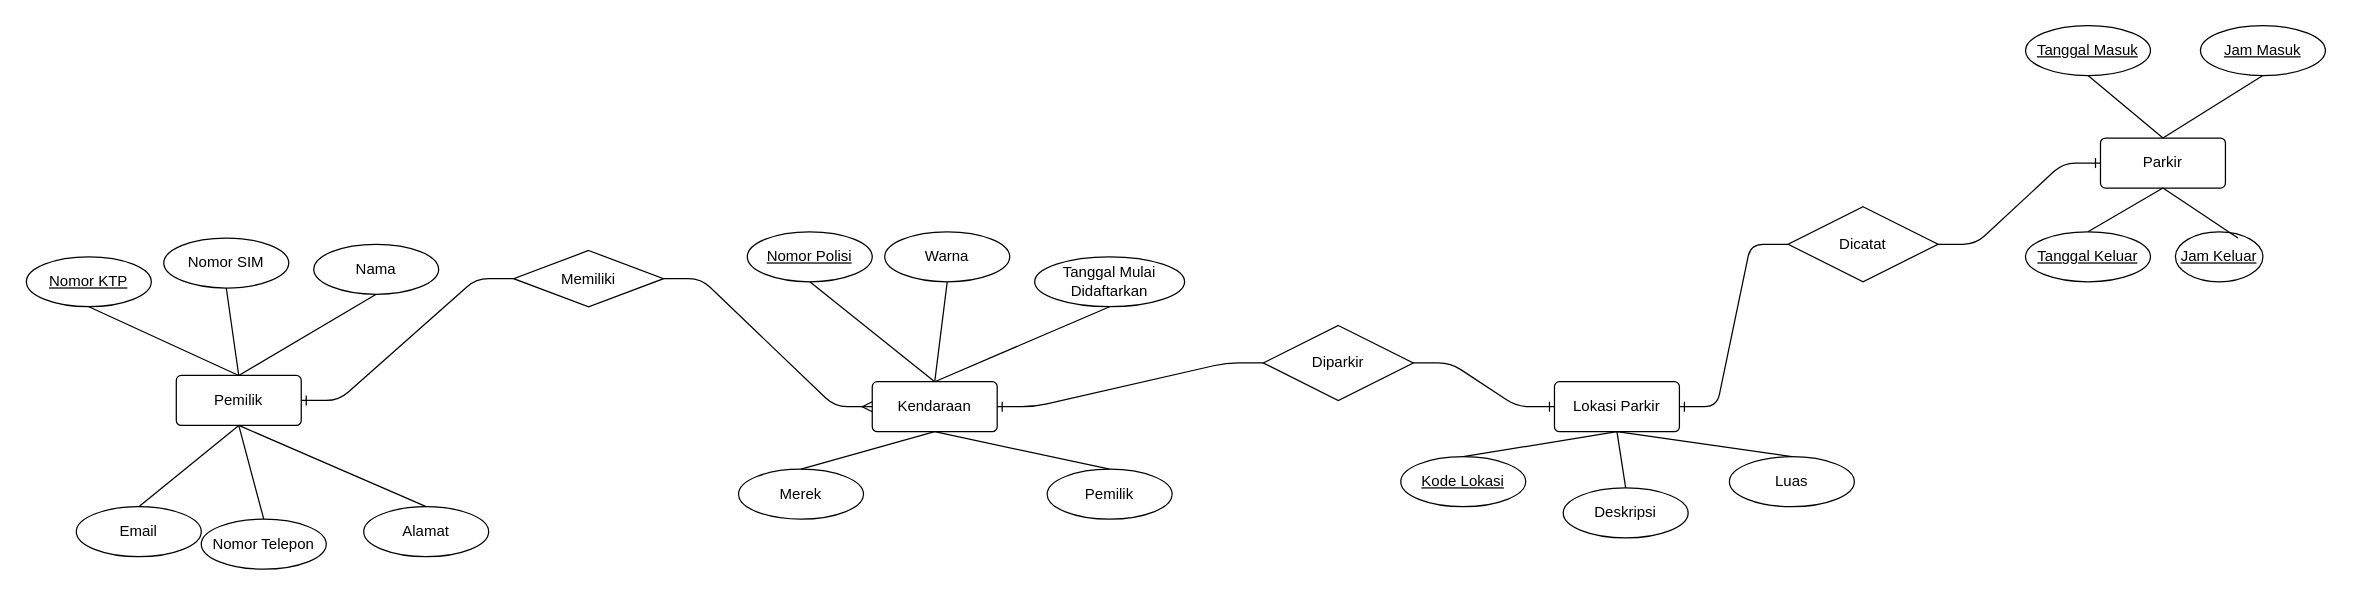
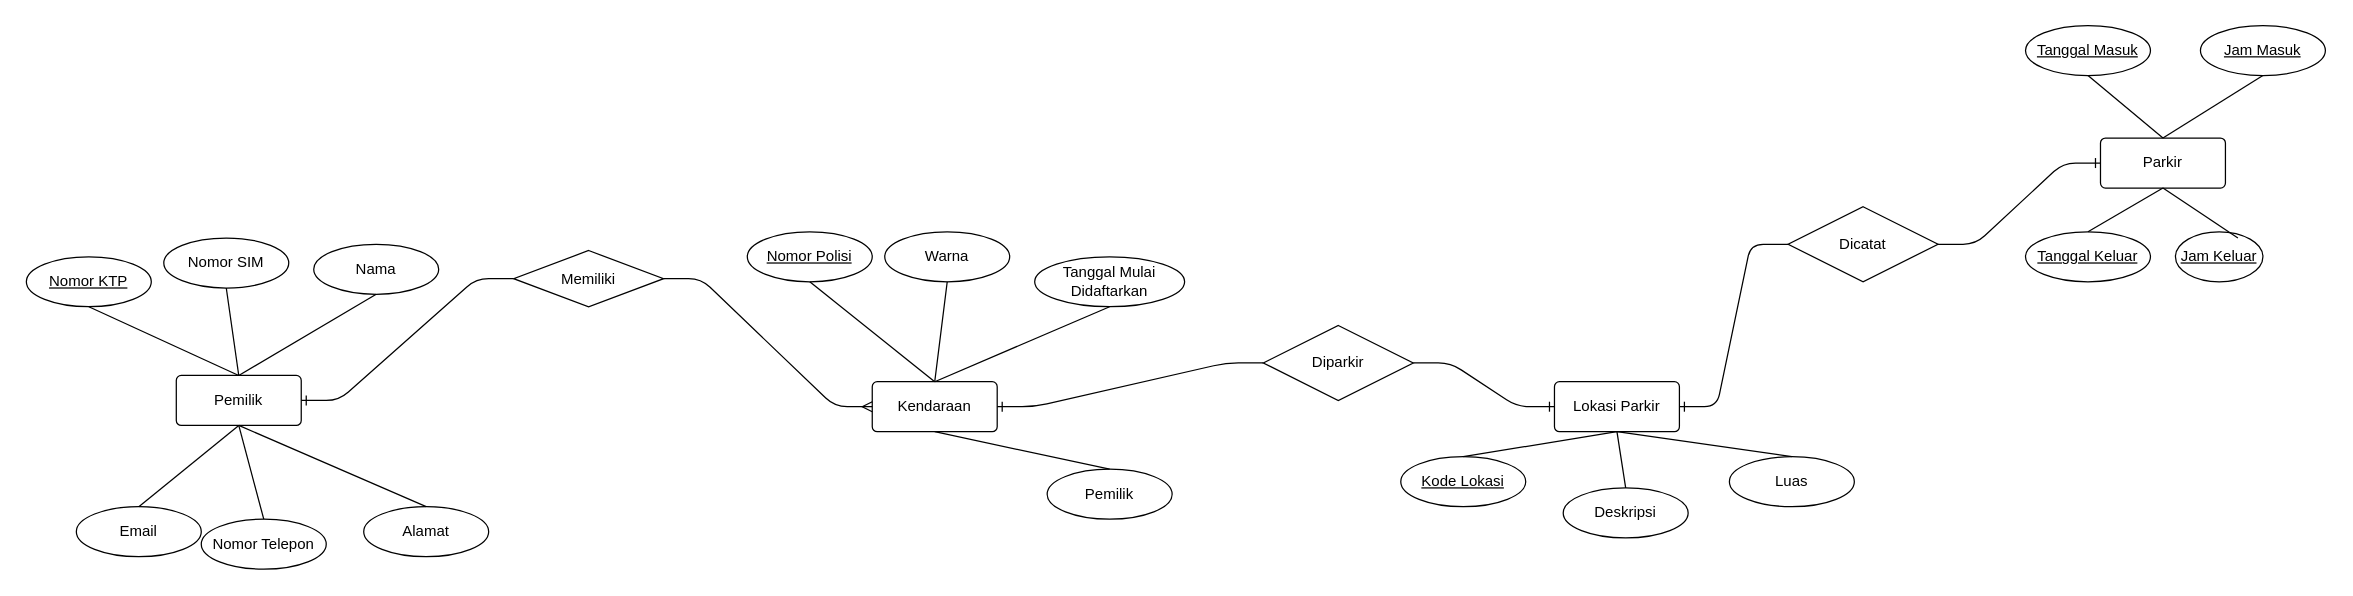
  <mxCell id="0" />
  <mxCell id="1" parent="0" />
  <mxCell id="2" value="" style="group" vertex="1" connectable="0" parent="1"><mxGeometry x="20" y="20" width="1840" height="435" as="geometry" /></mxCell>
  <mxCell id="3" value="Lokasi Parkir" style="rounded=1;arcSize=10;whiteSpace=wrap;html=1;align=center;" vertex="1" parent="2"><mxGeometry x="1223" y="285" width="100" height="40" as="geometry" /></mxCell>
  <mxCell id="4" value="&lt;u&gt;Kode Lokasi&lt;/u&gt;" style="ellipse;whiteSpace=wrap;html=1;align=center;" vertex="1" parent="2"><mxGeometry x="1100" y="345" width="100" height="40" as="geometry" /></mxCell>
  <mxCell id="5" value="Deskripsi" style="ellipse;whiteSpace=wrap;html=1;align=center;" vertex="1" parent="2"><mxGeometry x="1230" y="370" width="100" height="40" as="geometry" /></mxCell>
  <mxCell id="6" value="Luas" style="ellipse;whiteSpace=wrap;html=1;align=center;" vertex="1" parent="2"><mxGeometry x="1363" y="345" width="100" height="40" as="geometry" /></mxCell>
  <mxCell id="7" value="" style="endArrow=none;html=1;exitX=0.5;exitY=1;exitDx=0;exitDy=0;entryX=0.5;entryY=0;entryDx=0;entryDy=0;" edge="1" parent="2" source="3" target="4"><mxGeometry width="50" height="50" relative="1" as="geometry"><mxPoint x="1123" y="315" as="sourcePoint" /><mxPoint x="1173" y="265" as="targetPoint" /></mxGeometry></mxCell>
  <mxCell id="8" value="" style="endArrow=none;html=1;exitX=0.5;exitY=1;exitDx=0;exitDy=0;entryX=0.5;entryY=0;entryDx=0;entryDy=0;" edge="1" parent="2" source="3" target="5"><mxGeometry width="50" height="50" relative="1" as="geometry"><mxPoint x="1283" y="265" as="sourcePoint" /><mxPoint x="1290" y="355" as="targetPoint" /></mxGeometry></mxCell>
  <mxCell id="9" value="" style="endArrow=none;html=1;entryX=0.5;entryY=0;entryDx=0;entryDy=0;exitX=0.5;exitY=1;exitDx=0;exitDy=0;" edge="1" parent="2" source="3" target="6"><mxGeometry width="50" height="50" relative="1" as="geometry"><mxPoint x="1273" y="255" as="sourcePoint" /><mxPoint x="1313" y="215" as="targetPoint" /></mxGeometry></mxCell>
  <mxCell id="10" value="Kendaraan" style="rounded=1;arcSize=10;whiteSpace=wrap;html=1;align=center;" vertex="1" parent="2"><mxGeometry x="677" y="285" width="100" height="40" as="geometry" /></mxCell>
  <mxCell id="11" value="&lt;u&gt;Nomor Polisi&lt;/u&gt;" style="ellipse;whiteSpace=wrap;html=1;align=center;" vertex="1" parent="2"><mxGeometry x="577" y="165" width="100" height="40" as="geometry" /></mxCell>
  <mxCell id="12" value="Warna" style="ellipse;whiteSpace=wrap;html=1;align=center;" vertex="1" parent="2"><mxGeometry x="687" y="165" width="100" height="40" as="geometry" /></mxCell>
- <mxCell id="13" value="Merek" style="ellipse;whiteSpace=wrap;html=1;align=center;" vertex="1" parent="2"><mxGeometry x="570" y="355" width="100" height="40" as="geometry" /></mxCell>
  <mxCell id="14" value="Tanggal Mulai Didaftarkan" style="ellipse;whiteSpace=wrap;html=1;align=center;" vertex="1" parent="2"><mxGeometry x="807" y="185" width="120" height="40" as="geometry" /></mxCell>
  <mxCell id="15" value="Pemilik" style="ellipse;whiteSpace=wrap;html=1;align=center;" vertex="1" parent="2"><mxGeometry x="817" y="355" width="100" height="40" as="geometry" /></mxCell>
  <mxCell id="16" value="" style="endArrow=none;html=1;exitX=0.5;exitY=0;exitDx=0;exitDy=0;entryX=0.5;entryY=1;entryDx=0;entryDy=0;" edge="1" parent="2" source="10" target="11"><mxGeometry width="50" height="50" relative="1" as="geometry"><mxPoint x="757" y="255" as="sourcePoint" /><mxPoint x="647" y="205" as="targetPoint" /></mxGeometry></mxCell>
  <mxCell id="17" value="" style="endArrow=none;html=1;entryX=0.5;entryY=1;entryDx=0;entryDy=0;exitX=0.5;exitY=0;exitDx=0;exitDy=0;" edge="1" parent="2" source="10" target="12"><mxGeometry width="50" height="50" relative="1" as="geometry"><mxPoint x="747" y="255" as="sourcePoint" /><mxPoint x="617" y="215" as="targetPoint" /></mxGeometry></mxCell>
- <mxCell id="18" value="" style="endArrow=none;html=1;entryX=0.5;entryY=0;entryDx=0;entryDy=0;exitX=0.5;exitY=1;exitDx=0;exitDy=0;" edge="1" parent="2" source="10" target="13"><mxGeometry width="50" height="50" relative="1" as="geometry"><mxPoint x="757" y="265" as="sourcePoint" /><mxPoint x="737" y="215" as="targetPoint" /></mxGeometry></mxCell>
  <mxCell id="19" value="" style="endArrow=none;html=1;entryX=0.5;entryY=1;entryDx=0;entryDy=0;exitX=0.5;exitY=0;exitDx=0;exitDy=0;" edge="1" parent="2" source="10" target="14"><mxGeometry width="50" height="50" relative="1" as="geometry"><mxPoint x="757" y="265" as="sourcePoint" /><mxPoint x="857" y="215" as="targetPoint" /></mxGeometry></mxCell>
  <mxCell id="20" value="" style="endArrow=none;html=1;entryX=0.5;entryY=0;entryDx=0;entryDy=0;" edge="1" parent="2" target="15"><mxGeometry width="50" height="50" relative="1" as="geometry"><mxPoint x="727" y="325" as="sourcePoint" /><mxPoint x="987" y="215" as="targetPoint" /></mxGeometry></mxCell>
  <mxCell id="21" value="Pemilik" style="rounded=1;arcSize=10;whiteSpace=wrap;html=1;align=center;" vertex="1" parent="2"><mxGeometry x="120" y="280" width="100" height="40" as="geometry" /></mxCell>
  <mxCell id="22" value="&lt;u&gt;Nomor KTP&lt;/u&gt;" style="ellipse;whiteSpace=wrap;html=1;align=center;" vertex="1" parent="2"><mxGeometry y="185" width="100" height="40" as="geometry" /></mxCell>
  <mxCell id="23" value="Nomor SIM" style="ellipse;whiteSpace=wrap;html=1;align=center;" vertex="1" parent="2"><mxGeometry x="110" y="170" width="100" height="40" as="geometry" /></mxCell>
  <mxCell id="24" value="Nama" style="ellipse;whiteSpace=wrap;html=1;align=center;" vertex="1" parent="2"><mxGeometry x="230" y="175" width="100" height="40" as="geometry" /></mxCell>
  <mxCell id="25" value="Alamat" style="ellipse;whiteSpace=wrap;html=1;align=center;" vertex="1" parent="2"><mxGeometry x="270" y="385" width="100" height="40" as="geometry" /></mxCell>
  <mxCell id="26" value="Nomor Telepon" style="ellipse;whiteSpace=wrap;html=1;align=center;" vertex="1" parent="2"><mxGeometry x="140" y="395" width="100" height="40" as="geometry" /></mxCell>
  <mxCell id="27" value="Email" style="ellipse;whiteSpace=wrap;html=1;align=center;" vertex="1" parent="2"><mxGeometry x="40" y="385" width="100" height="40" as="geometry" /></mxCell>
  <mxCell id="28" value="" style="endArrow=none;html=1;exitX=0.5;exitY=0;exitDx=0;exitDy=0;entryX=0.5;entryY=1;entryDx=0;entryDy=0;" edge="1" parent="2" source="21" target="22"><mxGeometry width="50" height="50" relative="1" as="geometry"><mxPoint x="170" y="220" as="sourcePoint" /><mxPoint x="70" y="140" as="targetPoint" /></mxGeometry></mxCell>
  <mxCell id="29" value="" style="endArrow=none;html=1;entryX=0.5;entryY=1;entryDx=0;entryDy=0;exitX=0.5;exitY=0;exitDx=0;exitDy=0;" edge="1" parent="2" source="21" target="23"><mxGeometry width="50" height="50" relative="1" as="geometry"><mxPoint x="190" y="260" as="sourcePoint" /><mxPoint x="20" y="260" as="targetPoint" /></mxGeometry></mxCell>
  <mxCell id="30" value="" style="endArrow=none;html=1;entryX=0.5;entryY=1;entryDx=0;entryDy=0;" edge="1" parent="2" target="24"><mxGeometry width="50" height="50" relative="1" as="geometry"><mxPoint x="170" y="280" as="sourcePoint" /><mxPoint x="100" y="195" as="targetPoint" /></mxGeometry></mxCell>
  <mxCell id="31" value="" style="endArrow=none;html=1;entryX=0.5;entryY=0;entryDx=0;entryDy=0;exitX=0.5;exitY=1;exitDx=0;exitDy=0;" edge="1" parent="2" source="21" target="25"><mxGeometry width="50" height="50" relative="1" as="geometry"><mxPoint x="200" y="270" as="sourcePoint" /><mxPoint x="210" y="175" as="targetPoint" /></mxGeometry></mxCell>
  <mxCell id="32" value="" style="endArrow=none;html=1;entryX=0.5;entryY=0;entryDx=0;entryDy=0;exitX=0.5;exitY=1;exitDx=0;exitDy=0;" edge="1" parent="2" source="21" target="26"><mxGeometry width="50" height="50" relative="1" as="geometry"><mxPoint x="170" y="315" as="sourcePoint" /><mxPoint x="320" y="210" as="targetPoint" /></mxGeometry></mxCell>
  <mxCell id="33" value="" style="endArrow=none;html=1;entryX=0.5;entryY=0;entryDx=0;entryDy=0;exitX=0.5;exitY=1;exitDx=0;exitDy=0;" edge="1" parent="2" source="21" target="27"><mxGeometry width="50" height="50" relative="1" as="geometry"><mxPoint x="170" y="280" as="sourcePoint" /><mxPoint x="330" y="250" as="targetPoint" /></mxGeometry></mxCell>
  <mxCell id="34" value="Parkir" style="rounded=1;arcSize=10;whiteSpace=wrap;html=1;align=center;" vertex="1" parent="2"><mxGeometry x="1660" y="90" width="100" height="40" as="geometry" /></mxCell>
  <mxCell id="35" value="&lt;u&gt;Tanggal Masuk&lt;/u&gt;" style="ellipse;whiteSpace=wrap;html=1;align=center;" vertex="1" parent="2"><mxGeometry x="1600" width="100" height="40" as="geometry" /></mxCell>
  <mxCell id="36" value="&lt;u&gt;Jam Masuk&lt;/u&gt;" style="ellipse;whiteSpace=wrap;html=1;align=center;" vertex="1" parent="2"><mxGeometry x="1740" width="100" height="40" as="geometry" /></mxCell>
  <mxCell id="37" value="&lt;u&gt;Tanggal Keluar&lt;/u&gt;" style="ellipse;whiteSpace=wrap;html=1;align=center;" vertex="1" parent="2"><mxGeometry x="1600" y="165" width="100" height="40" as="geometry" /></mxCell>
  <mxCell id="38" value="&lt;u&gt;Jam Keluar&lt;/u&gt;" style="ellipse;whiteSpace=wrap;html=1;align=center;" vertex="1" parent="2"><mxGeometry x="1720" y="165" width="70" height="40" as="geometry" /></mxCell>
  <mxCell id="39" value="" style="endArrow=none;html=1;exitX=0.5;exitY=0;exitDx=0;exitDy=0;entryX=0.5;entryY=1;entryDx=0;entryDy=0;" edge="1" parent="2" source="34" target="35"><mxGeometry width="50" height="50" relative="1" as="geometry"><mxPoint x="1740" y="100" as="sourcePoint" /><mxPoint x="1640" y="20" as="targetPoint" /></mxGeometry></mxCell>
  <mxCell id="40" value="" style="endArrow=none;html=1;exitX=0.5;exitY=0;exitDx=0;exitDy=0;entryX=0.5;entryY=1;entryDx=0;entryDy=0;" edge="1" parent="2" source="34" target="36"><mxGeometry width="50" height="50" relative="1" as="geometry"><mxPoint x="1720" y="100" as="sourcePoint" /><mxPoint x="1600" y="50" as="targetPoint" /></mxGeometry></mxCell>
  <mxCell id="41" value="" style="endArrow=none;html=1;exitX=0.5;exitY=1;exitDx=0;exitDy=0;entryX=0.5;entryY=0;entryDx=0;entryDy=0;" edge="1" parent="2" source="34" target="37"><mxGeometry width="50" height="50" relative="1" as="geometry"><mxPoint x="1720" y="100" as="sourcePoint" /><mxPoint x="1600" y="50" as="targetPoint" /></mxGeometry></mxCell>
  <mxCell id="42" value="" style="endArrow=none;html=1;exitX=0.5;exitY=1;exitDx=0;exitDy=0;" edge="1" parent="2" source="34"><mxGeometry width="50" height="50" relative="1" as="geometry"><mxPoint x="1720" y="140" as="sourcePoint" /><mxPoint x="1770" y="170" as="targetPoint" /></mxGeometry></mxCell>
  <mxCell id="43" value="Memiliki" style="shape=rhombus;perimeter=rhombusPerimeter;whiteSpace=wrap;html=1;align=center;" vertex="1" parent="2"><mxGeometry x="390" y="180" width="120" height="45" as="geometry" /></mxCell>
  <mxCell id="44" value="" style="edgeStyle=entityRelationEdgeStyle;fontSize=12;html=1;endArrow=ERmany;exitX=1;exitY=0.5;exitDx=0;exitDy=0;entryX=0;entryY=0.5;entryDx=0;entryDy=0;" edge="1" parent="2" source="43" target="10"><mxGeometry width="100" height="100" relative="1" as="geometry"><mxPoint x="490" y="470" as="sourcePoint" /><mxPoint x="590" y="370" as="targetPoint" /></mxGeometry></mxCell>
  <mxCell id="45" value="" style="edgeStyle=entityRelationEdgeStyle;fontSize=12;html=1;endArrow=ERone;endFill=1;exitX=0;exitY=0.5;exitDx=0;exitDy=0;entryX=1;entryY=0.5;entryDx=0;entryDy=0;" edge="1" parent="2" source="43" target="21"><mxGeometry width="100" height="100" relative="1" as="geometry"><mxPoint x="260" y="320" as="sourcePoint" /><mxPoint x="380" y="270" as="targetPoint" /></mxGeometry></mxCell>
  <mxCell id="46" value="Diparkir" style="shape=rhombus;perimeter=rhombusPerimeter;whiteSpace=wrap;html=1;align=center;" vertex="1" parent="2"><mxGeometry x="990" y="240" width="120" height="60" as="geometry" /></mxCell>
  <mxCell id="47" value="" style="edgeStyle=entityRelationEdgeStyle;fontSize=12;html=1;endArrow=ERone;endFill=1;exitX=0;exitY=0.5;exitDx=0;exitDy=0;entryX=1;entryY=0.5;entryDx=0;entryDy=0;" edge="1" parent="2" source="46" target="10"><mxGeometry width="100" height="100" relative="1" as="geometry"><mxPoint x="607" y="460" as="sourcePoint" /><mxPoint x="777" y="370" as="targetPoint" /></mxGeometry></mxCell>
  <mxCell id="48" value="" style="edgeStyle=entityRelationEdgeStyle;fontSize=12;html=1;endArrow=ERone;endFill=1;exitX=1;exitY=0.5;exitDx=0;exitDy=0;entryX=0;entryY=0.5;entryDx=0;entryDy=0;" edge="1" parent="2" source="46" target="3"><mxGeometry width="100" height="100" relative="1" as="geometry"><mxPoint x="1000" y="280" as="sourcePoint" /><mxPoint x="787" y="315" as="targetPoint" /></mxGeometry></mxCell>
  <mxCell id="49" value="Dicatat" style="shape=rhombus;perimeter=rhombusPerimeter;whiteSpace=wrap;html=1;align=center;" vertex="1" parent="2"><mxGeometry x="1410" y="145" width="120" height="60" as="geometry" /></mxCell>
  <mxCell id="50" value="" style="edgeStyle=entityRelationEdgeStyle;fontSize=12;html=1;endArrow=ERone;endFill=1;exitX=0;exitY=0.5;exitDx=0;exitDy=0;entryX=1;entryY=0.5;entryDx=0;entryDy=0;" edge="1" parent="2" source="49" target="3"><mxGeometry width="100" height="100" relative="1" as="geometry"><mxPoint x="1120" y="280" as="sourcePoint" /><mxPoint x="1233" y="285" as="targetPoint" /></mxGeometry></mxCell>
  <mxCell id="51" value="" style="edgeStyle=entityRelationEdgeStyle;fontSize=12;html=1;endArrow=ERone;endFill=1;exitX=1;exitY=0.5;exitDx=0;exitDy=0;entryX=0;entryY=0.5;entryDx=0;entryDy=0;" edge="1" parent="2" source="49" target="34"><mxGeometry width="100" height="100" relative="1" as="geometry"><mxPoint x="1420" y="185" as="sourcePoint" /><mxPoint x="1333" y="285" as="targetPoint" /></mxGeometry></mxCell>
